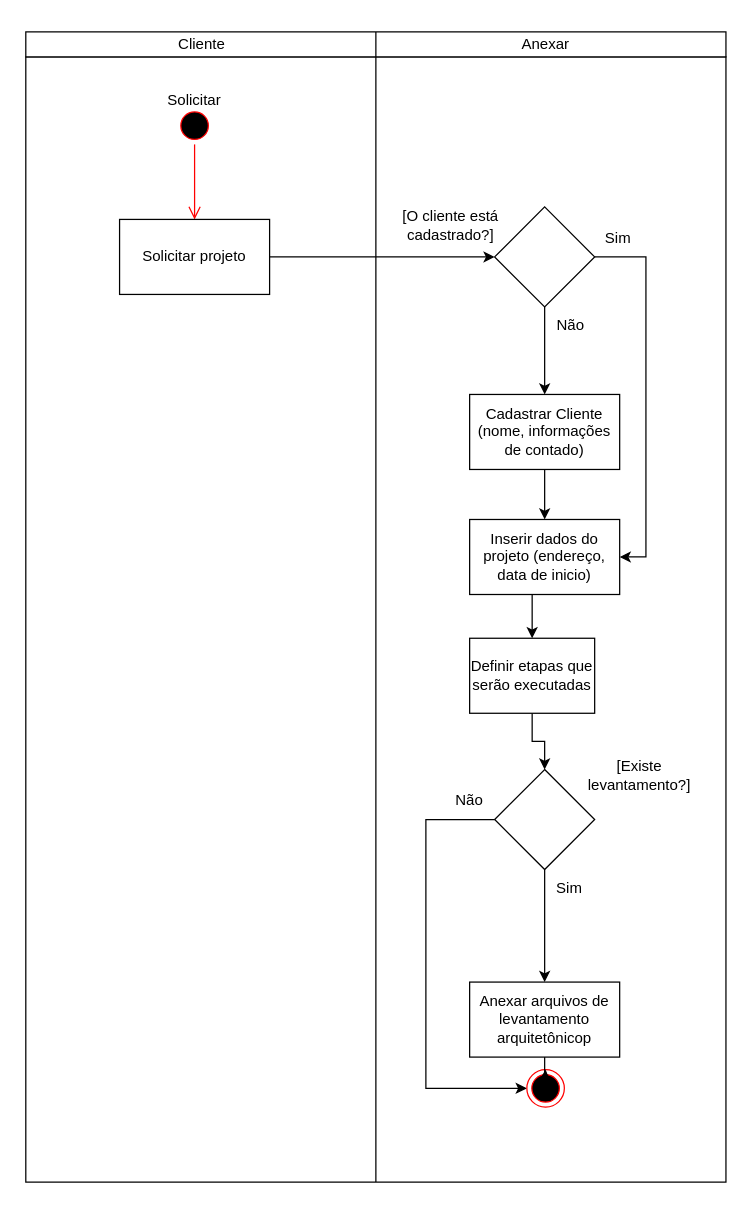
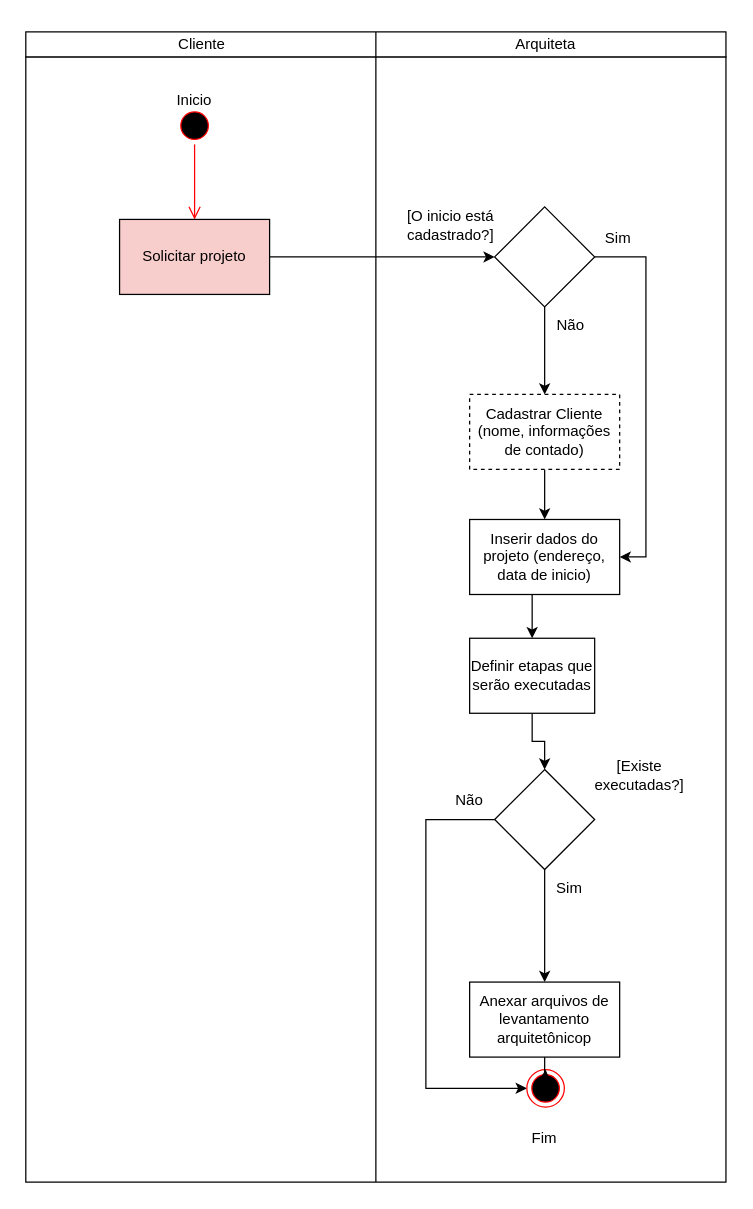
  <mxCell id="0" />
  <mxCell id="1" parent="0" />
  <mxCell id="2" value="" style="rounded=0;whiteSpace=wrap;html=1;" parent="1" vertex="1"><mxGeometry x="20" y="45" width="560" height="900" as="geometry" /></mxCell>
  <mxCell id="3" value="" style="rounded=0;whiteSpace=wrap;html=1;" parent="1" vertex="1"><mxGeometry x="20" y="25" width="560" height="20" as="geometry" /></mxCell>
  <mxCell id="4" value="" style="ellipse;html=1;shape=startState;fillColor=#000000;strokeColor=#ff0000;" parent="1" vertex="1"><mxGeometry x="140" y="85" width="30" height="30" as="geometry" /></mxCell>
  <mxCell id="5" value="" style="edgeStyle=orthogonalEdgeStyle;html=1;verticalAlign=bottom;endArrow=open;endSize=8;strokeColor=#ff0000;rounded=0;" parent="1" source="4" edge="1"><mxGeometry relative="1" as="geometry"><mxPoint x="155" y="175" as="targetPoint" /></mxGeometry></mxCell>
  <mxCell id="6" style="edgeStyle=orthogonalEdgeStyle;rounded=0;orthogonalLoop=1;jettySize=auto;html=1;entryX=0;entryY=0.5;entryDx=0;entryDy=0;" parent="1" source="7" target="10" edge="1"><mxGeometry relative="1" as="geometry" /></mxCell>
- <mxCell id="7" value="Solicitar projeto" style="rounded=0;whiteSpace=wrap;html=1;" parent="1" vertex="1"><mxGeometry x="95" y="175" width="120" height="60" as="geometry" /></mxCell>
+ <mxCell id="7" value="Solicitar projeto" style="rounded=0;whiteSpace=wrap;html=1;fillColor=#f8cecc;" parent="1" vertex="1"><mxGeometry x="95" y="175" width="120" height="60" as="geometry" /></mxCell>
  <mxCell id="8" style="edgeStyle=orthogonalEdgeStyle;rounded=0;orthogonalLoop=1;jettySize=auto;html=1;entryX=0.5;entryY=0;entryDx=0;entryDy=0;" parent="1" source="10" target="13" edge="1"><mxGeometry relative="1" as="geometry" /></mxCell>
  <mxCell id="9" style="edgeStyle=orthogonalEdgeStyle;rounded=0;orthogonalLoop=1;jettySize=auto;html=1;entryX=1;entryY=0.5;entryDx=0;entryDy=0;" parent="1" source="10" target="17" edge="1"><mxGeometry relative="1" as="geometry"><Array as="points"><mxPoint x="516" y="205" /><mxPoint x="516" y="445" /></Array><mxPoint x="496" y="445" as="targetPoint" /></mxGeometry></mxCell>
  <mxCell id="10" value="" style="rhombus;whiteSpace=wrap;html=1;" parent="1" vertex="1"><mxGeometry x="395" y="165" width="80" height="80" as="geometry" /></mxCell>
- <mxCell id="11" value="[O cliente está cadastrado?]" style="text;html=1;strokeColor=none;fillColor=none;align=center;verticalAlign=middle;whiteSpace=wrap;rounded=0;" parent="1" vertex="1"><mxGeometry x="320" y="165" width="80" height="30" as="geometry" /></mxCell>
+ <mxCell id="11" value="[O inicio está cadastrado?]" style="text;html=1;strokeColor=none;fillColor=none;align=center;verticalAlign=middle;whiteSpace=wrap;rounded=0;" parent="1" vertex="1"><mxGeometry x="320" y="165" width="80" height="30" as="geometry" /></mxCell>
  <mxCell id="12" style="edgeStyle=orthogonalEdgeStyle;rounded=0;orthogonalLoop=1;jettySize=auto;html=1;entryX=0.5;entryY=0;entryDx=0;entryDy=0;" edge="1" parent="1" source="13" target="17"><mxGeometry relative="1" as="geometry" /></mxCell>
- <mxCell id="13" value="Cadastrar Cliente (nome, informações de contado)" style="rounded=0;whiteSpace=wrap;html=1;" parent="1" vertex="1"><mxGeometry x="375" y="315" width="120" height="60" as="geometry" /></mxCell>
+ <mxCell id="13" value="Cadastrar Cliente (nome, informações de contado)" style="rounded=0;whiteSpace=wrap;html=1;dashed=1;" parent="1" vertex="1"><mxGeometry x="375" y="315" width="120" height="60" as="geometry" /></mxCell>
  <mxCell id="14" value="Não" style="text;html=1;strokeColor=none;fillColor=none;align=center;verticalAlign=middle;whiteSpace=wrap;rounded=0;" parent="1" vertex="1"><mxGeometry x="416" y="245" width="80" height="30" as="geometry" /></mxCell>
  <mxCell id="15" value="Sim" style="text;html=1;strokeColor=none;fillColor=none;align=center;verticalAlign=middle;whiteSpace=wrap;rounded=0;" parent="1" vertex="1"><mxGeometry x="453.75" y="175" width="80" height="30" as="geometry" /></mxCell>
  <mxCell id="16" style="edgeStyle=orthogonalEdgeStyle;rounded=0;orthogonalLoop=1;jettySize=auto;html=1;exitX=0.5;exitY=1;exitDx=0;exitDy=0;entryX=0.5;entryY=0;entryDx=0;entryDy=0;" parent="1" source="17" target="19" edge="1"><mxGeometry relative="1" as="geometry" /></mxCell>
  <mxCell id="17" value="Inserir dados do projeto (endereço, data de inicio)" style="rounded=0;whiteSpace=wrap;html=1;" parent="1" vertex="1"><mxGeometry x="375" y="415" width="120" height="60" as="geometry" /></mxCell>
  <mxCell id="18" style="edgeStyle=orthogonalEdgeStyle;rounded=0;orthogonalLoop=1;jettySize=auto;html=1;exitX=0.5;exitY=1;exitDx=0;exitDy=0;entryX=0.5;entryY=0;entryDx=0;entryDy=0;" edge="1" parent="1" source="19" target="22"><mxGeometry relative="1" as="geometry" /></mxCell>
  <mxCell id="19" value="Definir etapas que serão executadas" style="rounded=0;whiteSpace=wrap;html=1;" parent="1" vertex="1"><mxGeometry x="375" y="510" width="100" height="60" as="geometry" /></mxCell>
  <mxCell id="20" style="edgeStyle=orthogonalEdgeStyle;rounded=0;orthogonalLoop=1;jettySize=auto;html=1;exitX=0.5;exitY=1;exitDx=0;exitDy=0;entryX=0.5;entryY=0;entryDx=0;entryDy=0;" edge="1" parent="1" source="22" target="33"><mxGeometry relative="1" as="geometry" /></mxCell>
  <mxCell id="21" style="edgeStyle=orthogonalEdgeStyle;rounded=0;orthogonalLoop=1;jettySize=auto;html=1;exitX=0;exitY=0.5;exitDx=0;exitDy=0;entryX=0;entryY=0.5;entryDx=0;entryDy=0;" edge="1" parent="1" source="22" target="26"><mxGeometry relative="1" as="geometry"><Array as="points"><mxPoint x="340" y="655" /><mxPoint x="340" y="870" /></Array></mxGeometry></mxCell>
  <mxCell id="22" value="" style="rhombus;whiteSpace=wrap;html=1;" parent="1" vertex="1"><mxGeometry x="395" y="615" width="80" height="80" as="geometry" /></mxCell>
- <mxCell id="23" value="[Existe levantamento?]" style="text;html=1;strokeColor=none;fillColor=none;align=center;verticalAlign=middle;whiteSpace=wrap;rounded=0;" parent="1" vertex="1"><mxGeometry x="466.25" y="605" width="90" height="30" as="geometry" /></mxCell>
+ <mxCell id="23" value="[Existe executadas?]" style="text;html=1;strokeColor=none;fillColor=none;align=center;verticalAlign=middle;whiteSpace=wrap;rounded=0;" parent="1" vertex="1"><mxGeometry x="466.25" y="605" width="90" height="30" as="geometry" /></mxCell>
  <mxCell id="24" value="Não" style="text;html=1;strokeColor=none;fillColor=none;align=center;verticalAlign=middle;whiteSpace=wrap;rounded=0;" parent="1" vertex="1"><mxGeometry x="335" y="625" width="80" height="30" as="geometry" /></mxCell>
  <mxCell id="25" value="Sim" style="text;html=1;strokeColor=none;fillColor=none;align=center;verticalAlign=middle;whiteSpace=wrap;rounded=0;" parent="1" vertex="1"><mxGeometry x="415" y="695" width="80" height="30" as="geometry" /></mxCell>
  <mxCell id="26" value="" style="ellipse;html=1;shape=endState;fillColor=#000000;strokeColor=#ff0000;" parent="1" vertex="1"><mxGeometry x="420.75" y="855" width="30" height="30" as="geometry" /></mxCell>
- <mxCell id="28" value="Solicitar" style="text;html=1;strokeColor=none;fillColor=none;align=center;verticalAlign=middle;whiteSpace=wrap;rounded=0;" parent="1" vertex="1"><mxGeometry x="115" y="65" width="80" height="30" as="geometry" /></mxCell>
+ <mxCell id="27" value="Fim" style="text;html=1;strokeColor=none;fillColor=none;align=center;verticalAlign=middle;whiteSpace=wrap;rounded=0;" parent="1" vertex="1"><mxGeometry x="395" y="895" width="80" height="30" as="geometry" /></mxCell>
+ <mxCell id="28" value="Inicio" style="text;html=1;strokeColor=none;fillColor=none;align=center;verticalAlign=middle;whiteSpace=wrap;rounded=0;" parent="1" vertex="1"><mxGeometry x="115" y="65" width="80" height="30" as="geometry" /></mxCell>
  <mxCell id="29" value="" style="endArrow=none;html=1;rounded=0;" parent="1" edge="1"><mxGeometry width="50" height="50" relative="1" as="geometry"><mxPoint x="300" y="945" as="sourcePoint" /><mxPoint x="300" y="25" as="targetPoint" /></mxGeometry></mxCell>
  <mxCell id="30" value="Cliente" style="text;html=1;strokeColor=none;fillColor=none;align=center;verticalAlign=middle;whiteSpace=wrap;rounded=0;" parent="1" vertex="1"><mxGeometry x="131.25" y="20" width="60" height="30" as="geometry" /></mxCell>
- <mxCell id="31" value="Anexar" style="text;html=1;strokeColor=none;fillColor=none;align=center;verticalAlign=middle;whiteSpace=wrap;rounded=0;" parent="1" vertex="1"><mxGeometry x="406.25" y="20" width="60" height="30" as="geometry" /></mxCell>
+ <mxCell id="31" value="Arquiteta" style="text;html=1;strokeColor=none;fillColor=none;align=center;verticalAlign=middle;whiteSpace=wrap;rounded=0;" parent="1" vertex="1"><mxGeometry x="406.25" y="20" width="60" height="30" as="geometry" /></mxCell>
  <mxCell id="32" style="edgeStyle=orthogonalEdgeStyle;rounded=0;orthogonalLoop=1;jettySize=auto;html=1;entryX=0.5;entryY=0;entryDx=0;entryDy=0;" edge="1" parent="1" source="33" target="26"><mxGeometry relative="1" as="geometry" /></mxCell>
  <mxCell id="33" value="Anexar arquivos de levantamento arquitetônicop" style="rounded=0;whiteSpace=wrap;html=1;" vertex="1" parent="1"><mxGeometry x="375" y="785" width="120" height="60" as="geometry" /></mxCell>
